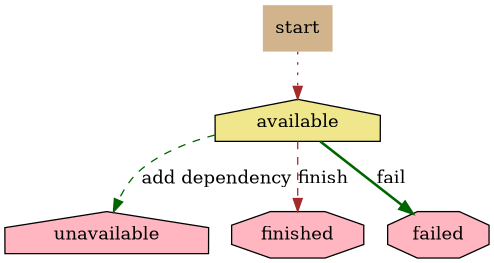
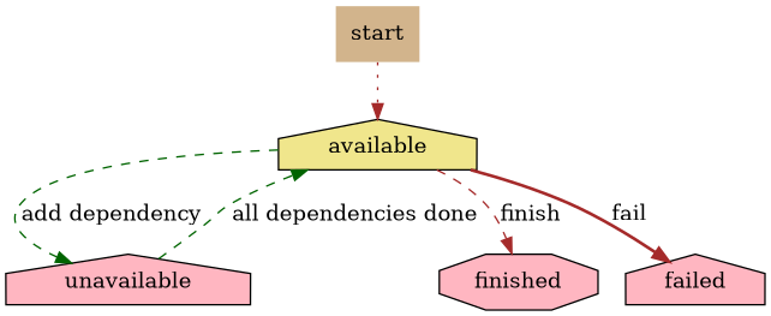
  digraph {
    node [fillcolor=lightpink shape=house style=filled]
    edge [color=brown style=dashed]
    start [fillcolor=tan shape=none]
    n2 [fillcolor=khaki label=available]
    n3 [label=unavailable]
    n4 [label=finished shape=octagon]
-   n5 [label=failed shape=octagon]
+   n5 [label=failed]
    start -> n2 [style=dotted]
    n2 -> n3 [color=darkgreen label="add dependency"]
    n2 -> n4 [label=finish]
-   n2 -> n5 [color=darkgreen label=fail style=bold]
+   n2 -> n5 [label=fail style=bold]
+   n3 -> n2 [color=darkgreen label="all dependencies done"]
  }
